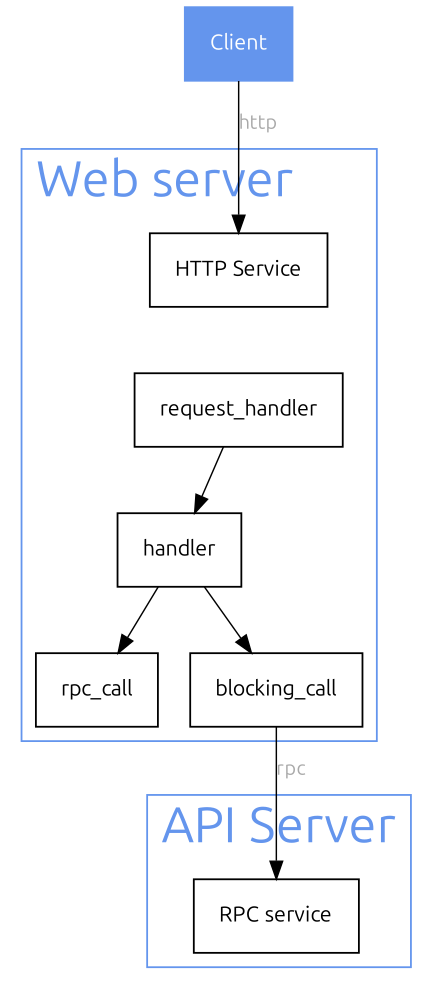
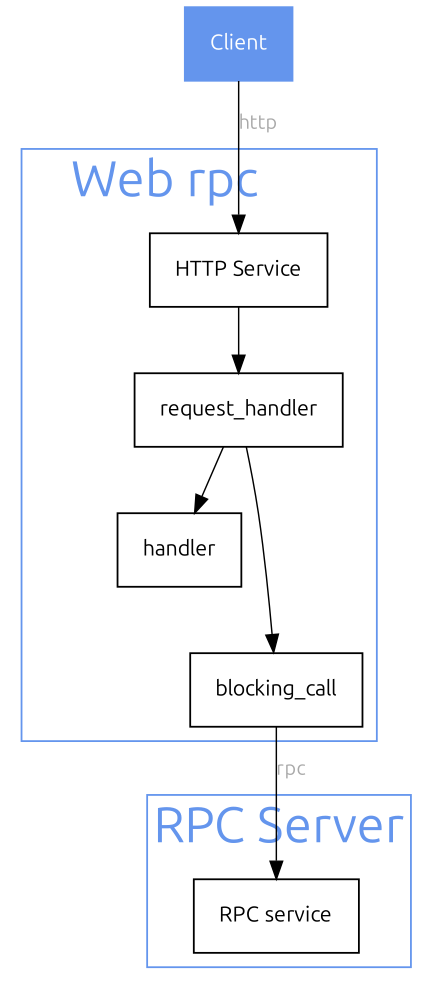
  digraph {
    fontname="Ubuntu,Roboto-Light,HelveticaNeue-Light,Helvetica,sans-serif"
    fontsize="28px"
    labeljust=left
    labelloc=top
    node [fontname="Ubuntu,Roboto,HelveticaNeue,Helvetica,sans-serif" fontsize="12px" margin=0.2 penwidth=1.0 shape=rectangle]
    edge [fontcolor=darkgray fontname="Ubuntu,Roboto-Light,HelveticaNeue-Light,Helvetica,sans-serif" fontsize="11px" penwidth=0.8]
    n1 [label="HTTP Service"]
    request_handler
    n3 [label=handler]
-   rpc_call
    blocking_call
    n6 [label="RPC service"]
    n7 [color=cornflowerblue fillcolor=cornflowerblue fontcolor=white label=Client style=filled]
    subgraph cluster_1 {
      color=cornflowerblue
      fillcolor="#e5e5e5"
      fontcolor=cornflowerblue
-     label="Web server"
+     label="Web rpc"
      n1
      request_handler
      n3
-     rpc_call
      blocking_call
    }
    subgraph cluster_2 {
      color=cornflowerblue
      fillcolor="#e5e5e5"
      fontcolor=cornflowerblue
-     label="API Server"
+     label="RPC Server"
      n6
    }
+   n1 -> request_handler
    request_handler -> n3
-   n3 -> blocking_call
-   n3 -> rpc_call
+   request_handler -> blocking_call
    blocking_call -> n6 [label=rpc]
    n7 -> n1 [label=http]
  }
